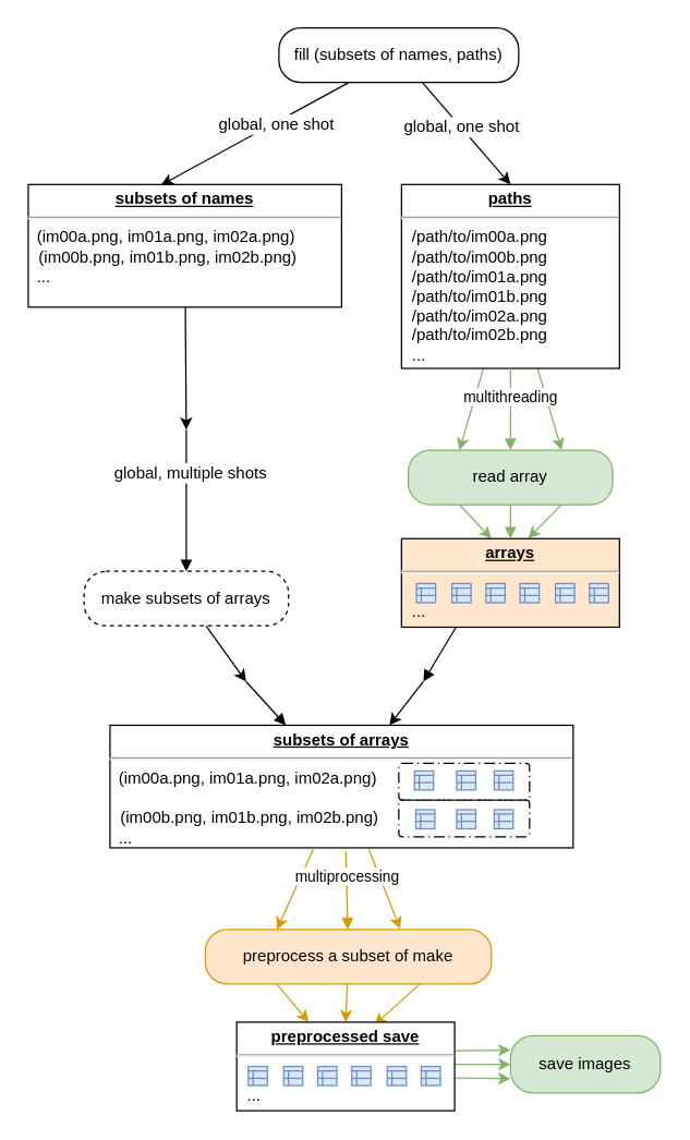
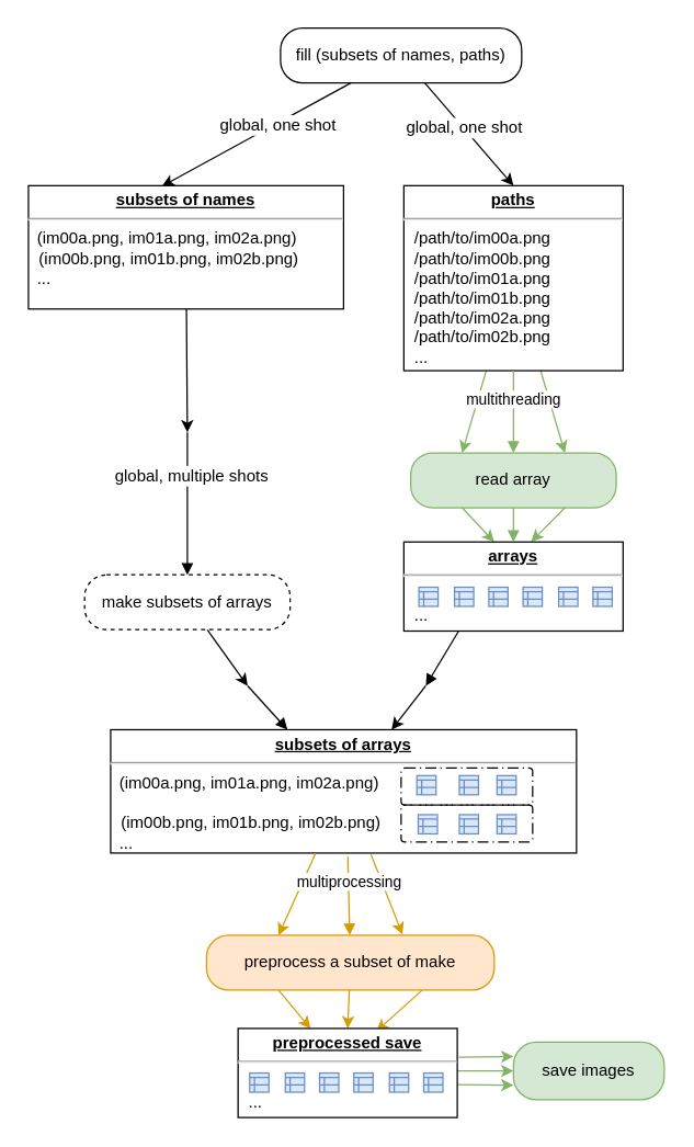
  <mxCell id="0" />
  <mxCell id="1" parent="0" />
  <mxCell id="2" style="rounded=0;orthogonalLoop=1;jettySize=auto;html=1;strokeColor=none;entryX=0;entryY=0.75;entryDx=0;entryDy=0;" edge="1" parent="1" source="7" target="12"><mxGeometry relative="1" as="geometry" /></mxCell>
  <mxCell id="3" style="edgeStyle=none;curved=1;comic=0;orthogonalLoop=1;jettySize=auto;html=1;entryX=0.5;entryY=0;entryDx=0;entryDy=0;" edge="1" parent="1" source="7" target="12"><mxGeometry relative="1" as="geometry" /></mxCell>
  <mxCell id="4" value="&lt;div&gt;global, one shot&lt;/div&gt;" style="text;html=1;resizable=0;points=[];align=center;verticalAlign=middle;labelBackgroundColor=#ffffff;" vertex="1" connectable="0" parent="3"><mxGeometry x="0.151" y="-2" relative="1" as="geometry"><mxPoint x="-7.5" y="-12" as="offset" /></mxGeometry></mxCell>
  <mxCell id="5" style="edgeStyle=none;curved=1;comic=0;orthogonalLoop=1;jettySize=auto;html=1;entryX=0.424;entryY=0.004;entryDx=0;entryDy=0;entryPerimeter=0;" edge="1" parent="1" source="7" target="9"><mxGeometry relative="1" as="geometry" /></mxCell>
  <mxCell id="6" value="global, one shot" style="text;html=1;resizable=0;points=[];align=center;verticalAlign=middle;labelBackgroundColor=#ffffff;" vertex="1" connectable="0" parent="5"><mxGeometry x="-0.213" y="1" relative="1" as="geometry"><mxPoint as="offset" /></mxGeometry></mxCell>
  <mxCell id="7" value="fill (subsets of names, paths)" style="rounded=1;whiteSpace=wrap;html=1;arcSize=40;" vertex="1" parent="1"><mxGeometry x="204" y="20" width="176" height="40" as="geometry" /></mxCell>
  <mxCell id="8" style="edgeStyle=none;curved=1;comic=0;orthogonalLoop=1;jettySize=auto;html=1;" edge="1" parent="1" source="9"><mxGeometry relative="1" as="geometry"><mxPoint x="136" y="315" as="targetPoint" /></mxGeometry></mxCell>
  <mxCell id="9" value="&lt;p style=&quot;margin: 0px ; margin-top: 4px ; text-align: center ; text-decoration: underline&quot;&gt;&lt;b&gt;subsets of names&lt;br&gt;&lt;/b&gt;&lt;/p&gt;&lt;hr&gt;&amp;nbsp; (im00a.png, im01a.png, im02a.png)&lt;p style=&quot;margin: 0px ; margin-left: 8px&quot;&gt;(im00b.png, im01b.png, im02b.png)&lt;/p&gt;&amp;nbsp; ..." style="verticalAlign=top;align=left;overflow=fill;fontSize=12;fontFamily=Helvetica;html=1;direction=east;" vertex="1" parent="1"><mxGeometry x="20" y="135" width="230" height="90" as="geometry" /></mxCell>
  <mxCell id="10" style="edgeStyle=none;curved=1;comic=0;orthogonalLoop=1;jettySize=auto;html=1;entryX=0.25;entryY=0;entryDx=0;entryDy=0;fillColor=#d5e8d4;strokeColor=#82b366;" edge="1" parent="1" source="12" target="15"><mxGeometry relative="1" as="geometry" /></mxCell>
  <mxCell id="11" style="edgeStyle=none;curved=1;comic=0;orthogonalLoop=1;jettySize=auto;html=1;entryX=0.75;entryY=0;entryDx=0;entryDy=0;fillColor=#d5e8d4;strokeColor=#82b366;" edge="1" parent="1" source="12" target="15"><mxGeometry relative="1" as="geometry" /></mxCell>
  <mxCell id="12" value="&lt;p style=&quot;margin: 0px ; margin-top: 4px ; text-align: center ; text-decoration: underline&quot;&gt;&lt;b&gt;paths&lt;br&gt;&lt;/b&gt;&lt;/p&gt;&lt;hr&gt;&lt;p style=&quot;margin: 0px ; margin-left: 8px&quot;&gt;/path/to/im00a.png&lt;/p&gt;&lt;p style=&quot;margin: 0px ; margin-left: 8px&quot;&gt;/path/to/im00b.png&lt;/p&gt;&lt;p style=&quot;margin: 0px ; margin-left: 8px&quot;&gt;/path/to/im01a.png&lt;/p&gt;&lt;p style=&quot;margin: 0px ; margin-left: 8px&quot;&gt;/path/to/im01b.png&lt;/p&gt;&lt;p style=&quot;margin: 0px ; margin-left: 8px&quot;&gt;/path/to/im02a.png&lt;/p&gt;&lt;p style=&quot;margin: 0px ; margin-left: 8px&quot;&gt;/path/to/im02b.png&lt;/p&gt;&lt;p style=&quot;margin: 0px ; margin-left: 8px&quot;&gt;...&lt;br&gt;&lt;/p&gt;" style="verticalAlign=top;align=left;overflow=fill;fontSize=12;fontFamily=Helvetica;html=1;direction=east;" vertex="1" parent="1"><mxGeometry x="294" y="135" width="160" height="135" as="geometry" /></mxCell>
  <mxCell id="13" style="edgeStyle=none;curved=1;comic=0;orthogonalLoop=1;jettySize=auto;html=1;fillColor=#d5e8d4;strokeColor=#82b366;exitX=0.25;exitY=1;exitDx=0;exitDy=0;" edge="1" parent="1" source="15"><mxGeometry relative="1" as="geometry"><mxPoint x="360" y="395" as="targetPoint" /></mxGeometry></mxCell>
  <mxCell id="14" style="edgeStyle=none;curved=1;comic=0;orthogonalLoop=1;jettySize=auto;html=1;entryX=0.581;entryY=-0.003;entryDx=0;entryDy=0;fillColor=#d5e8d4;strokeColor=#82b366;exitX=0.75;exitY=1;exitDx=0;exitDy=0;entryPerimeter=0;" edge="1" parent="1" source="15" target="20"><mxGeometry relative="1" as="geometry" /></mxCell>
  <mxCell id="15" value="read array" style="rounded=1;whiteSpace=wrap;html=1;arcSize=40;fillColor=#d5e8d4;strokeColor=#82b366;direction=east;" vertex="1" parent="1"><mxGeometry x="299" y="330" width="150" height="40" as="geometry" /></mxCell>
  <mxCell id="16" value="multithreading" style="html=1;verticalAlign=bottom;endArrow=block;exitX=0.5;exitY=1;exitDx=0;exitDy=0;fillColor=#d5e8d4;strokeColor=#82b366;" edge="1" parent="1" source="12" target="15"><mxGeometry width="80" relative="1" as="geometry"><mxPoint x="384" y="185" as="sourcePoint" /><mxPoint x="464" y="195" as="targetPoint" /></mxGeometry></mxCell>
  <mxCell id="17" style="edgeStyle=none;curved=1;comic=0;orthogonalLoop=1;jettySize=auto;html=1;" edge="1" parent="1" source="18"><mxGeometry relative="1" as="geometry"><mxPoint x="180" y="500" as="targetPoint" /></mxGeometry></mxCell>
  <mxCell id="18" value="make subsets of arrays" style="rounded=1;whiteSpace=wrap;html=1;arcSize=40;direction=east;dashed=1;" vertex="1" parent="1"><mxGeometry x="61" y="419" width="150" height="40" as="geometry" /></mxCell>
  <mxCell id="19" style="edgeStyle=none;curved=1;comic=0;orthogonalLoop=1;jettySize=auto;html=1;" edge="1" parent="1" target="27"><mxGeometry relative="1" as="geometry"><mxPoint x="310" y="500" as="sourcePoint" /></mxGeometry></mxCell>
- <mxCell id="20" value="&lt;p style=&quot;margin: 0px ; margin-top: 4px ; text-align: center ; text-decoration: underline&quot;&gt;&lt;b&gt;arrays&lt;br&gt;&lt;/b&gt;&lt;/p&gt;&lt;hr&gt;&lt;br&gt;&lt;p style=&quot;margin: 0px ; margin-left: 8px&quot;&gt;...&lt;br&gt;&lt;/p&gt;" style="verticalAlign=top;align=left;overflow=fill;fontSize=12;fontFamily=Helvetica;html=1;direction=east;fillColor=#ffe6cc;" vertex="1" parent="1"><mxGeometry x="294" y="395" width="160" height="65" as="geometry" /></mxCell>
+ <mxCell id="20" value="&lt;p style=&quot;margin: 0px ; margin-top: 4px ; text-align: center ; text-decoration: underline&quot;&gt;&lt;b&gt;arrays&lt;br&gt;&lt;/b&gt;&lt;/p&gt;&lt;hr&gt;&lt;br&gt;&lt;p style=&quot;margin: 0px ; margin-left: 8px&quot;&gt;...&lt;br&gt;&lt;/p&gt;" style="verticalAlign=top;align=left;overflow=fill;fontSize=12;fontFamily=Helvetica;html=1;direction=east;" vertex="1" parent="1"><mxGeometry x="294" y="395" width="160" height="65" as="geometry" /></mxCell>
  <mxCell id="21" value="" style="html=1;verticalAlign=bottom;endArrow=block;exitX=0.5;exitY=1;exitDx=0;exitDy=0;fillColor=#d5e8d4;strokeColor=#82b366;" edge="1" parent="1" source="15" target="20"><mxGeometry x="-0.185" y="2" width="80" relative="1" as="geometry"><mxPoint x="359" y="365" as="sourcePoint" /><mxPoint x="358.5" y="304.5" as="targetPoint" /><mxPoint as="offset" /></mxGeometry></mxCell>
  <mxCell id="22" value="" style="html=1;verticalAlign=bottom;endArrow=block;" edge="1" parent="1" target="18"><mxGeometry width="80" relative="1" as="geometry"><mxPoint x="136" y="315" as="sourcePoint" /><mxPoint x="214" y="305" as="targetPoint" /></mxGeometry></mxCell>
  <mxCell id="23" value="&lt;div&gt;global, multiple shots&lt;/div&gt;" style="text;html=1;resizable=0;points=[];align=center;verticalAlign=middle;labelBackgroundColor=#ffffff;" vertex="1" connectable="0" parent="22"><mxGeometry x="-0.411" y="2" relative="1" as="geometry"><mxPoint as="offset" /></mxGeometry></mxCell>
  <mxCell id="24" value="" style="shape=mxgraph.bpmn.business_rule_task;html=1;outlineConnect=0;fillColor=#dae8fc;strokeColor=#6c8ebf;" vertex="1" parent="1"><mxGeometry x="305" y="428" width="14" height="14" as="geometry" /></mxCell>
  <mxCell id="25" value="" style="shape=mxgraph.bpmn.business_rule_task;html=1;outlineConnect=0;fillColor=#dae8fc;strokeColor=#6c8ebf;" vertex="1" parent="1"><mxGeometry x="331" y="428" width="14" height="14" as="geometry" /></mxCell>
  <mxCell id="26" value="" style="shape=mxgraph.bpmn.business_rule_task;html=1;outlineConnect=0;fillColor=#dae8fc;strokeColor=#6c8ebf;direction=east;" vertex="1" parent="1"><mxGeometry x="356" y="428" width="14" height="14" as="geometry" /></mxCell>
  <mxCell id="27" value="&lt;p style=&quot;margin: 0px ; margin-top: 4px ; text-align: center ; text-decoration: underline&quot;&gt;&lt;b&gt;subsets of arrays&lt;br&gt;&lt;/b&gt;&lt;/p&gt;&lt;hr&gt;&amp;nbsp; (im00a.png, im01a.png, im02a.png)&lt;p style=&quot;margin: 0px ; margin-left: 8px&quot;&gt;&lt;br&gt;&lt;/p&gt;&lt;p style=&quot;margin: 0px ; margin-left: 8px&quot;&gt;(im00b.png, im01b.png, im02b.png)&lt;/p&gt;&amp;nbsp; ...&lt;div&gt;&lt;br&gt;&lt;/div&gt;" style="verticalAlign=top;align=left;overflow=fill;fontSize=12;fontFamily=Helvetica;html=1;direction=east;" vertex="1" parent="1"><mxGeometry x="80" y="532" width="340" height="90" as="geometry" /></mxCell>
  <mxCell id="28" value="" style="shape=mxgraph.bpmn.business_rule_task;html=1;outlineConnect=0;fillColor=#dae8fc;strokeColor=#6c8ebf;" vertex="1" parent="1"><mxGeometry x="303.5" y="565.5" width="14" height="14" as="geometry" /></mxCell>
  <mxCell id="29" value="" style="shape=mxgraph.bpmn.business_rule_task;html=1;outlineConnect=0;fillColor=#dae8fc;strokeColor=#6c8ebf;" vertex="1" parent="1"><mxGeometry x="334.5" y="565.5" width="14" height="14" as="geometry" /></mxCell>
  <mxCell id="30" value="" style="rounded=1;arcSize=10;dashed=1;strokeColor=#000000;fillColor=none;gradientColor=none;dashPattern=8 3 1 3;strokeWidth=1;" vertex="1" parent="1"><mxGeometry x="292" y="560" width="96" height="27" as="geometry" /></mxCell>
  <mxCell id="31" value="" style="rounded=1;arcSize=10;dashed=1;strokeColor=#000000;fillColor=none;gradientColor=none;dashPattern=8 3 1 3;strokeWidth=1;" vertex="1" parent="1"><mxGeometry x="292" y="587" width="96" height="27" as="geometry" /></mxCell>
  <mxCell id="32" value="" style="shape=mxgraph.bpmn.business_rule_task;html=1;outlineConnect=0;fillColor=#dae8fc;strokeColor=#6c8ebf;" vertex="1" parent="1"><mxGeometry x="304.5" y="594" width="14" height="14" as="geometry" /></mxCell>
  <mxCell id="33" value="" style="shape=mxgraph.bpmn.business_rule_task;html=1;outlineConnect=0;fillColor=#dae8fc;strokeColor=#6c8ebf;" vertex="1" parent="1"><mxGeometry x="334.5" y="594" width="14" height="14" as="geometry" /></mxCell>
  <mxCell id="34" style="edgeStyle=none;curved=1;comic=0;orthogonalLoop=1;jettySize=auto;html=1;entryX=0.25;entryY=0;entryDx=0;entryDy=0;fillColor=#ffe6cc;strokeColor=#d79b00;" edge="1" parent="1" source="27" target="41"><mxGeometry relative="1" as="geometry"><mxPoint x="253" y="623" as="sourcePoint" /><mxPoint x="223.167" y="681.833" as="targetPoint" /></mxGeometry></mxCell>
  <mxCell id="35" style="edgeStyle=none;curved=1;comic=0;orthogonalLoop=1;jettySize=auto;html=1;fillColor=#ffe6cc;strokeColor=#d79b00;" edge="1" parent="1"><mxGeometry relative="1" as="geometry"><mxPoint x="270" y="623" as="sourcePoint" /><mxPoint x="293" y="681.5" as="targetPoint" /></mxGeometry></mxCell>
  <mxCell id="36" value="&lt;div&gt;multiprocessing&lt;/div&gt;" style="html=1;verticalAlign=bottom;endArrow=block;exitX=0.5;exitY=1;exitDx=0;exitDy=0;fillColor=#ffe6cc;strokeColor=#d79b00;" edge="1" parent="1" target="41"><mxGeometry x="0.147" width="80" relative="1" as="geometry"><mxPoint x="253.333" y="631.833" as="sourcePoint" /><mxPoint x="253.158" y="681.5" as="targetPoint" /><Array as="points"><mxPoint x="253" y="621.5" /></Array><mxPoint as="offset" /></mxGeometry></mxCell>
  <mxCell id="37" value="" style="endArrow=block;endFill=1;endSize=6;html=1;" edge="1" parent="1" target="27"><mxGeometry width="100" relative="1" as="geometry"><mxPoint x="180" y="500" as="sourcePoint" /><mxPoint x="274" y="515" as="targetPoint" /></mxGeometry></mxCell>
  <mxCell id="38" style="edgeStyle=none;curved=1;comic=0;orthogonalLoop=1;jettySize=auto;html=1;entryX=0.5;entryY=0;entryDx=0;entryDy=0;fillColor=#ffe6cc;strokeColor=#d79b00;" edge="1" parent="1" source="41" target="47"><mxGeometry relative="1" as="geometry" /></mxCell>
  <mxCell id="39" style="edgeStyle=none;curved=1;comic=0;orthogonalLoop=1;jettySize=auto;html=1;exitX=0.25;exitY=1;exitDx=0;exitDy=0;fillColor=#ffe6cc;strokeColor=#d79b00;" edge="1" parent="1" source="41" target="47"><mxGeometry relative="1" as="geometry" /></mxCell>
  <mxCell id="40" style="edgeStyle=none;curved=1;comic=0;orthogonalLoop=1;jettySize=auto;html=1;entryX=0.631;entryY=0.031;entryDx=0;entryDy=0;exitX=0.75;exitY=1;exitDx=0;exitDy=0;entryPerimeter=0;fillColor=#ffe6cc;strokeColor=#d79b00;" edge="1" parent="1" source="41" target="47"><mxGeometry relative="1" as="geometry" /></mxCell>
  <mxCell id="41" value="preprocess a subset of make" style="rounded=1;whiteSpace=wrap;html=1;arcSize=40;direction=east;fillColor=#ffe6cc;strokeColor=#d79b00;" vertex="1" parent="1"><mxGeometry x="150" y="682" width="210" height="40" as="geometry" /></mxCell>
  <mxCell id="42" value="save images" style="rounded=1;whiteSpace=wrap;html=1;arcSize=40;fillColor=#d5e8d4;strokeColor=#82b366;direction=east;" vertex="1" parent="1"><mxGeometry x="374" y="760" width="110" height="42" as="geometry" /></mxCell>
  <mxCell id="43" value="" style="endArrow=block;endFill=1;endSize=6;html=1;exitX=0.25;exitY=1;exitDx=0;exitDy=0;" edge="1" parent="1" source="20"><mxGeometry width="100" relative="1" as="geometry"><mxPoint x="360" y="510" as="sourcePoint" /><mxPoint x="310" y="500" as="targetPoint" /></mxGeometry></mxCell>
  <mxCell id="44" style="edgeStyle=none;curved=1;comic=0;orthogonalLoop=1;jettySize=auto;html=1;entryX=0;entryY=0.5;entryDx=0;entryDy=0;fillColor=#d5e8d4;strokeColor=#82b366;" edge="1" parent="1" target="42"><mxGeometry relative="1" as="geometry"><mxPoint x="350" y="782.5" as="targetPoint" /><mxPoint x="333" y="781" as="sourcePoint" /></mxGeometry></mxCell>
  <mxCell id="45" style="edgeStyle=none;curved=1;comic=0;orthogonalLoop=1;jettySize=auto;html=1;entryX=0;entryY=0.75;entryDx=0;entryDy=0;fillColor=#d5e8d4;strokeColor=#82b366;" edge="1" parent="1" target="42"><mxGeometry relative="1" as="geometry"><mxPoint x="333" y="791" as="sourcePoint" /></mxGeometry></mxCell>
  <mxCell id="46" style="edgeStyle=none;curved=1;comic=0;orthogonalLoop=1;jettySize=auto;html=1;entryX=0;entryY=0.25;entryDx=0;entryDy=0;fillColor=#d5e8d4;strokeColor=#82b366;" edge="1" parent="1" target="42"><mxGeometry relative="1" as="geometry"><mxPoint x="334" y="771" as="sourcePoint" /></mxGeometry></mxCell>
  <mxCell id="47" value="&lt;p style=&quot;margin: 0px ; margin-top: 4px ; text-align: center ; text-decoration: underline&quot;&gt;&lt;b&gt;preprocessed save&lt;br&gt;&lt;/b&gt;&lt;/p&gt;&lt;hr&gt;&lt;br&gt;&lt;p style=&quot;margin: 0px ; margin-left: 8px&quot;&gt;...&lt;br&gt;&lt;/p&gt;" style="verticalAlign=top;align=left;overflow=fill;fontSize=12;fontFamily=Helvetica;html=1;direction=east;" vertex="1" parent="1"><mxGeometry x="173" y="750" width="160" height="65" as="geometry" /></mxCell>
  <mxCell id="48" value="" style="shape=mxgraph.bpmn.business_rule_task;html=1;outlineConnect=0;fillColor=#dae8fc;strokeColor=#6c8ebf;" vertex="1" parent="1"><mxGeometry x="362" y="565.5" width="14" height="14" as="geometry" /></mxCell>
  <mxCell id="49" value="" style="shape=mxgraph.bpmn.business_rule_task;html=1;outlineConnect=0;fillColor=#dae8fc;strokeColor=#6c8ebf;" vertex="1" parent="1"><mxGeometry x="362" y="594" width="14" height="14" as="geometry" /></mxCell>
  <mxCell id="50" value="" style="shape=mxgraph.bpmn.business_rule_task;html=1;outlineConnect=0;fillColor=#dae8fc;strokeColor=#6c8ebf;direction=east;" vertex="1" parent="1"><mxGeometry x="432" y="428" width="14" height="14" as="geometry" /></mxCell>
  <mxCell id="51" value="" style="shape=mxgraph.bpmn.business_rule_task;html=1;outlineConnect=0;fillColor=#dae8fc;strokeColor=#6c8ebf;" vertex="1" parent="1"><mxGeometry x="381" y="428" width="14" height="14" as="geometry" /></mxCell>
  <mxCell id="52" value="" style="shape=mxgraph.bpmn.business_rule_task;html=1;outlineConnect=0;fillColor=#dae8fc;strokeColor=#6c8ebf;" vertex="1" parent="1"><mxGeometry x="407" y="428" width="14" height="14" as="geometry" /></mxCell>
  <mxCell id="53" value="" style="shape=mxgraph.bpmn.business_rule_task;html=1;outlineConnect=0;fillColor=#dae8fc;strokeColor=#6c8ebf;" vertex="1" parent="1"><mxGeometry x="181.5" y="782.5" width="14" height="14" as="geometry" /></mxCell>
  <mxCell id="54" value="" style="shape=mxgraph.bpmn.business_rule_task;html=1;outlineConnect=0;fillColor=#dae8fc;strokeColor=#6c8ebf;" vertex="1" parent="1"><mxGeometry x="207.5" y="782.5" width="14" height="14" as="geometry" /></mxCell>
  <mxCell id="55" value="" style="shape=mxgraph.bpmn.business_rule_task;html=1;outlineConnect=0;fillColor=#dae8fc;strokeColor=#6c8ebf;direction=east;" vertex="1" parent="1"><mxGeometry x="232.5" y="782.5" width="14" height="14" as="geometry" /></mxCell>
  <mxCell id="56" value="" style="shape=mxgraph.bpmn.business_rule_task;html=1;outlineConnect=0;fillColor=#dae8fc;strokeColor=#6c8ebf;direction=east;" vertex="1" parent="1"><mxGeometry x="308.5" y="782.5" width="14" height="14" as="geometry" /></mxCell>
  <mxCell id="57" value="" style="shape=mxgraph.bpmn.business_rule_task;html=1;outlineConnect=0;fillColor=#dae8fc;strokeColor=#6c8ebf;" vertex="1" parent="1"><mxGeometry x="257.5" y="782.5" width="14" height="14" as="geometry" /></mxCell>
  <mxCell id="58" value="" style="shape=mxgraph.bpmn.business_rule_task;html=1;outlineConnect=0;fillColor=#dae8fc;strokeColor=#6c8ebf;" vertex="1" parent="1"><mxGeometry x="283.5" y="782.5" width="14" height="14" as="geometry" /></mxCell>
